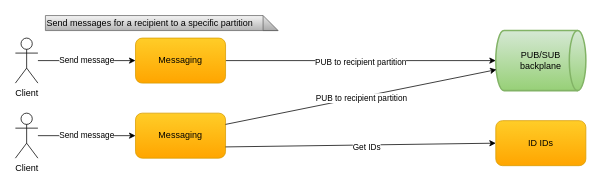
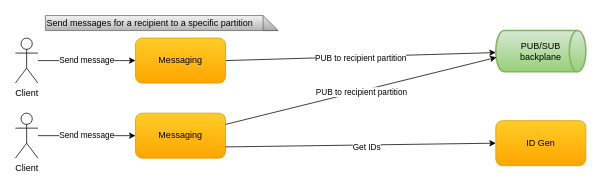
  <mxCell id="0" />
  <mxCell id="1" parent="0" />
  <mxCell id="2" value="Send message" style="edgeStyle=orthogonalEdgeStyle;rounded=0;orthogonalLoop=1;jettySize=auto;html=1;entryX=0;entryY=0.5;entryDx=0;entryDy=0;startArrow=none;startFill=0;" parent="1" source="3" target="7" edge="1"><mxGeometry relative="1" as="geometry" /></mxCell>
  <mxCell id="3" value="Client" style="shape=umlActor;verticalLabelPosition=bottom;verticalAlign=top;html=1;outlineConnect=0;" parent="1" vertex="1"><mxGeometry x="20" y="50" width="30" height="60" as="geometry" /></mxCell>
  <mxCell id="4" value="Send message" style="edgeStyle=orthogonalEdgeStyle;rounded=0;orthogonalLoop=1;jettySize=auto;html=1;entryX=0;entryY=0.5;entryDx=0;entryDy=0;startArrow=none;startFill=0;" parent="1" source="5" target="10" edge="1"><mxGeometry relative="1" as="geometry" /></mxCell>
  <mxCell id="5" value="Client" style="shape=umlActor;verticalLabelPosition=bottom;verticalAlign=top;html=1;outlineConnect=0;" parent="1" vertex="1"><mxGeometry x="20" y="150" width="30" height="60" as="geometry" /></mxCell>
  <mxCell id="6" value="PUB to recipient partition" style="rounded=0;orthogonalLoop=1;jettySize=auto;html=1;startArrow=none;startFill=0;exitX=1;exitY=0.5;exitDx=0;exitDy=0;" parent="1" source="7" target="8" edge="1"><mxGeometry x="0.004" y="-2" relative="1" as="geometry"><mxPoint x="-1" as="offset" /></mxGeometry></mxCell>
  <mxCell id="7" value="&lt;font style=&quot;font-size: 12px&quot;&gt;Messaging&lt;/font&gt;" style="rounded=1;whiteSpace=wrap;html=1;gradientColor=#ffa500;fillColor=#ffcd28;strokeColor=#d79b00;" parent="1" vertex="1"><mxGeometry x="180" y="50" width="120" height="60" as="geometry" /></mxCell>
- <mxCell id="8" value="PUB/SUB&lt;br&gt;backplane" style="strokeWidth=2;html=1;shape=mxgraph.flowchart.direct_data;whiteSpace=wrap;gradientColor=#97d077;fillColor=#d5e8d4;strokeColor=#82b366;" parent="1" vertex="1"><mxGeometry x="660" y="40" width="120" height="80" as="geometry" /></mxCell>
+ <mxCell id="8" value="PUB/SUB&lt;br&gt;backplane" style="strokeWidth=2;html=1;shape=mxgraph.flowchart.direct_data;whiteSpace=wrap;gradientColor=#97d077;fillColor=#d5e8d4;strokeColor=#82b366;" parent="1" vertex="1"><mxGeometry x="660" y="40" width="120" height="55" as="geometry" /></mxCell>
  <mxCell id="9" value="Send messages for a recipient to a specific partition" style="shape=note;whiteSpace=wrap;html=1;backgroundOutline=1;darkOpacity=0.05;align=left;gradientColor=#b3b3b3;fillColor=#f5f5f5;strokeColor=#666666;" parent="1" vertex="1"><mxGeometry x="60" y="20" width="310" height="20" as="geometry" /></mxCell>
  <mxCell id="10" value="&lt;font style=&quot;font-size: 12px&quot;&gt;Messaging&lt;/font&gt;" style="rounded=1;whiteSpace=wrap;html=1;gradientColor=#ffa500;fillColor=#ffcd28;strokeColor=#d79b00;" parent="1" vertex="1"><mxGeometry x="180" y="150" width="120" height="60" as="geometry" /></mxCell>
  <mxCell id="11" value="PUB to recipient partition" style="rounded=0;orthogonalLoop=1;jettySize=auto;html=1;startArrow=none;startFill=0;exitX=1;exitY=0.25;exitDx=0;exitDy=0;entryX=0.008;entryY=0.65;entryDx=0;entryDy=0;entryPerimeter=0;" parent="1" source="10" target="8" edge="1"><mxGeometry x="0.004" y="-2" relative="1" as="geometry"><mxPoint x="-1" as="offset" /><mxPoint x="270" y="91" as="sourcePoint" /><mxPoint x="580" y="180" as="targetPoint" /></mxGeometry></mxCell>
- <mxCell id="12" value="&lt;font style=&quot;font-size: 12px&quot;&gt;ID IDs&lt;/font&gt;" style="rounded=1;whiteSpace=wrap;html=1;gradientColor=#ffa500;fillColor=#ffcd28;strokeColor=#d79b00;" parent="1" vertex="1"><mxGeometry x="660" y="160" width="120" height="60" as="geometry" /></mxCell>
+ <mxCell id="12" value="&lt;font style=&quot;font-size: 12px&quot;&gt;ID Gen&lt;/font&gt;" style="rounded=1;whiteSpace=wrap;html=1;gradientColor=#ffa500;fillColor=#ffcd28;strokeColor=#d79b00;" parent="1" vertex="1"><mxGeometry x="660" y="160" width="120" height="60" as="geometry" /></mxCell>
  <mxCell id="13" value="Get IDs" style="endArrow=classic;html=1;entryX=0;entryY=0.5;entryDx=0;entryDy=0;exitX=1;exitY=0.75;exitDx=0;exitDy=0;" parent="1" source="10" target="12" edge="1"><mxGeometry x="0.044" y="-3" width="50" height="50" relative="1" as="geometry"><mxPoint x="320" y="200" as="sourcePoint" /><mxPoint x="500" y="410" as="targetPoint" /><mxPoint as="offset" /></mxGeometry></mxCell>
